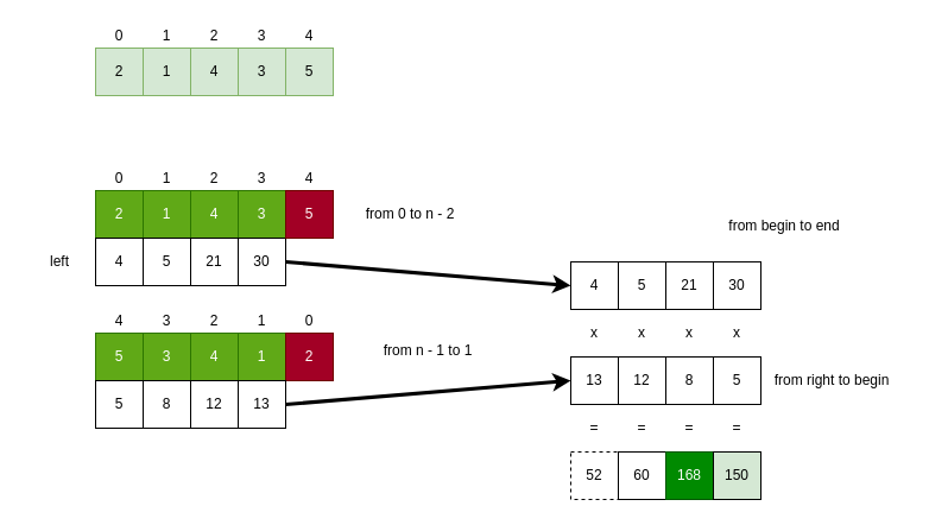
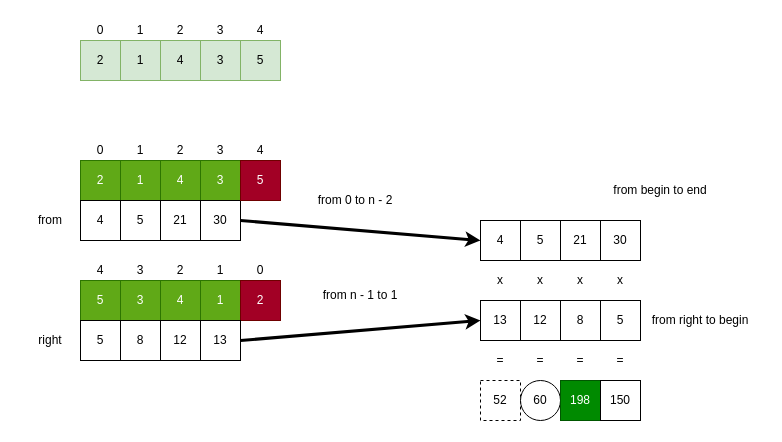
  <mxCell id="0" />
  <mxCell id="1" parent="0" />
  <mxCell id="2" value="2" style="rounded=0;whiteSpace=wrap;html=1;fillColor=#d5e8d4;strokeColor=#82b366;" vertex="1" parent="1"><mxGeometry x="80" y="40" width="40" height="40" as="geometry" /></mxCell>
  <mxCell id="3" value="1" style="rounded=0;whiteSpace=wrap;html=1;fillColor=#d5e8d4;strokeColor=#82b366;" vertex="1" parent="1"><mxGeometry x="120" y="40" width="40" height="40" as="geometry" /></mxCell>
  <mxCell id="4" value="4" style="rounded=0;whiteSpace=wrap;html=1;fillColor=#d5e8d4;strokeColor=#82b366;" vertex="1" parent="1"><mxGeometry x="160" y="40" width="40" height="40" as="geometry" /></mxCell>
  <mxCell id="5" value="3" style="rounded=0;whiteSpace=wrap;html=1;fillColor=#d5e8d4;strokeColor=#82b366;" vertex="1" parent="1"><mxGeometry x="200" y="40" width="40" height="40" as="geometry" /></mxCell>
  <mxCell id="6" value="5" style="rounded=0;whiteSpace=wrap;html=1;fillColor=#d5e8d4;strokeColor=#82b366;" vertex="1" parent="1"><mxGeometry x="240" y="40" width="40" height="40" as="geometry" /></mxCell>
  <mxCell id="7" value="2" style="rounded=0;whiteSpace=wrap;html=1;fillColor=#60a917;fontColor=#ffffff;strokeColor=#2D7600;" vertex="1" parent="1"><mxGeometry x="80" y="160" width="40" height="40" as="geometry" /></mxCell>
  <mxCell id="8" value="1" style="rounded=0;whiteSpace=wrap;html=1;fillColor=#60a917;fontColor=#ffffff;strokeColor=#2D7600;" vertex="1" parent="1"><mxGeometry x="120" y="160" width="40" height="40" as="geometry" /></mxCell>
  <mxCell id="9" value="4" style="rounded=0;whiteSpace=wrap;html=1;fillColor=#60a917;fontColor=#ffffff;strokeColor=#2D7600;" vertex="1" parent="1"><mxGeometry x="160" y="160" width="40" height="40" as="geometry" /></mxCell>
  <mxCell id="10" value="3" style="rounded=0;whiteSpace=wrap;html=1;fillColor=#60a917;fontColor=#ffffff;strokeColor=#2D7600;" vertex="1" parent="1"><mxGeometry x="200" y="160" width="40" height="40" as="geometry" /></mxCell>
- <mxCell id="11" value="left" style="text;html=1;strokeColor=none;fillColor=none;align=center;verticalAlign=middle;whiteSpace=wrap;rounded=0;" vertex="1" parent="1"><mxGeometry x="20" y="200" width="60" height="40" as="geometry" /></mxCell>
+ <mxCell id="11" value="from" style="text;html=1;strokeColor=none;fillColor=none;align=center;verticalAlign=middle;whiteSpace=wrap;rounded=0;" vertex="1" parent="1"><mxGeometry x="20" y="200" width="60" height="40" as="geometry" /></mxCell>
+ <mxCell id="12" value="right" style="text;html=1;strokeColor=none;fillColor=none;align=center;verticalAlign=middle;whiteSpace=wrap;rounded=0;" vertex="1" parent="1"><mxGeometry x="20" y="320" width="60" height="40" as="geometry" /></mxCell>
  <mxCell id="13" value="1" style="rounded=0;whiteSpace=wrap;html=1;fillColor=#60a917;fontColor=#ffffff;strokeColor=#2D7600;" vertex="1" parent="1"><mxGeometry x="200" y="280" width="40" height="40" as="geometry" /></mxCell>
  <mxCell id="14" value="4" style="rounded=0;whiteSpace=wrap;html=1;fillColor=#60a917;fontColor=#ffffff;strokeColor=#2D7600;" vertex="1" parent="1"><mxGeometry x="160" y="280" width="40" height="40" as="geometry" /></mxCell>
  <mxCell id="15" value="3" style="rounded=0;whiteSpace=wrap;html=1;fillColor=#60a917;fontColor=#ffffff;strokeColor=#2D7600;" vertex="1" parent="1"><mxGeometry x="120" y="280" width="40" height="40" as="geometry" /></mxCell>
  <mxCell id="16" value="5" style="rounded=0;whiteSpace=wrap;html=1;fillColor=#60a917;fontColor=#ffffff;strokeColor=#2D7600;" vertex="1" parent="1"><mxGeometry x="80" y="280" width="40" height="40" as="geometry" /></mxCell>
  <mxCell id="17" value="4" style="rounded=0;whiteSpace=wrap;html=1;" vertex="1" parent="1"><mxGeometry x="80" y="200" width="40" height="40" as="geometry" /></mxCell>
  <mxCell id="18" value="5" style="rounded=0;whiteSpace=wrap;html=1;" vertex="1" parent="1"><mxGeometry x="120" y="200" width="40" height="40" as="geometry" /></mxCell>
  <mxCell id="19" value="21" style="rounded=0;whiteSpace=wrap;html=1;" vertex="1" parent="1"><mxGeometry x="160" y="200" width="40" height="40" as="geometry" /></mxCell>
  <mxCell id="20" style="rounded=0;orthogonalLoop=1;jettySize=auto;html=1;exitX=1;exitY=0.5;exitDx=0;exitDy=0;entryX=0;entryY=0.5;entryDx=0;entryDy=0;strokeWidth=3;" edge="1" parent="1" source="21" target="50"><mxGeometry relative="1" as="geometry" /></mxCell>
  <mxCell id="21" value="30" style="rounded=0;whiteSpace=wrap;html=1;" vertex="1" parent="1"><mxGeometry x="200" y="200" width="40" height="40" as="geometry" /></mxCell>
  <mxCell id="22" value="5" style="rounded=0;whiteSpace=wrap;html=1;fillColor=#a20025;fontColor=#ffffff;strokeColor=#6F0000;" vertex="1" parent="1"><mxGeometry x="240" y="160" width="40" height="40" as="geometry" /></mxCell>
  <mxCell id="23" value="2" style="rounded=0;whiteSpace=wrap;html=1;fillColor=#a20025;fontColor=#ffffff;strokeColor=#6F0000;" vertex="1" parent="1"><mxGeometry x="240" y="280" width="40" height="40" as="geometry" /></mxCell>
  <mxCell id="24" value="5" style="rounded=0;whiteSpace=wrap;html=1;" vertex="1" parent="1"><mxGeometry x="80" y="320" width="40" height="40" as="geometry" /></mxCell>
  <mxCell id="25" value="8" style="rounded=0;whiteSpace=wrap;html=1;" vertex="1" parent="1"><mxGeometry x="120" y="320" width="40" height="40" as="geometry" /></mxCell>
  <mxCell id="26" value="12" style="rounded=0;whiteSpace=wrap;html=1;" vertex="1" parent="1"><mxGeometry x="160" y="320" width="40" height="40" as="geometry" /></mxCell>
  <mxCell id="27" style="edgeStyle=none;rounded=0;orthogonalLoop=1;jettySize=auto;html=1;exitX=1;exitY=0.5;exitDx=0;exitDy=0;entryX=0;entryY=0.5;entryDx=0;entryDy=0;strokeWidth=3;" edge="1" parent="1" source="28" target="49"><mxGeometry relative="1" as="geometry" /></mxCell>
  <mxCell id="28" value="13" style="rounded=0;whiteSpace=wrap;html=1;" vertex="1" parent="1"><mxGeometry x="200" y="320" width="40" height="40" as="geometry" /></mxCell>
  <mxCell id="29" value="from n - 1 to 1" style="text;html=1;strokeColor=none;fillColor=none;align=center;verticalAlign=middle;whiteSpace=wrap;rounded=0;" vertex="1" parent="1"><mxGeometry x="305" y="275" width="110" height="40" as="geometry" /></mxCell>
- <mxCell id="30" value="from 0 to n - 2" style="text;html=1;strokeColor=none;fillColor=none;align=center;verticalAlign=middle;whiteSpace=wrap;rounded=0;" vertex="1" parent="1"><mxGeometry x="290" y="160" width="110" height="40" as="geometry" /></mxCell>
+ <mxCell id="30" value="from 0 to n - 2" style="text;html=1;strokeColor=none;fillColor=none;align=center;verticalAlign=middle;whiteSpace=wrap;rounded=0;" vertex="1" parent="1"><mxGeometry x="300" y="180" width="110" height="40" as="geometry" /></mxCell>
  <mxCell id="31" value="0" style="text;html=1;strokeColor=none;fillColor=none;align=center;verticalAlign=middle;whiteSpace=wrap;rounded=0;" vertex="1" parent="1"><mxGeometry x="80" y="140" width="40" height="20" as="geometry" /></mxCell>
  <mxCell id="32" value="1" style="text;html=1;strokeColor=none;fillColor=none;align=center;verticalAlign=middle;whiteSpace=wrap;rounded=0;" vertex="1" parent="1"><mxGeometry x="120" y="140" width="40" height="20" as="geometry" /></mxCell>
  <mxCell id="33" value="2" style="text;html=1;strokeColor=none;fillColor=none;align=center;verticalAlign=middle;whiteSpace=wrap;rounded=0;" vertex="1" parent="1"><mxGeometry x="160" y="140" width="40" height="20" as="geometry" /></mxCell>
  <mxCell id="34" value="3" style="text;html=1;strokeColor=none;fillColor=none;align=center;verticalAlign=middle;whiteSpace=wrap;rounded=0;" vertex="1" parent="1"><mxGeometry x="200" y="140" width="40" height="20" as="geometry" /></mxCell>
  <mxCell id="35" value="4" style="text;html=1;strokeColor=none;fillColor=none;align=center;verticalAlign=middle;whiteSpace=wrap;rounded=0;" vertex="1" parent="1"><mxGeometry x="240" y="140" width="40" height="20" as="geometry" /></mxCell>
  <mxCell id="36" value="4" style="text;html=1;strokeColor=none;fillColor=none;align=center;verticalAlign=middle;whiteSpace=wrap;rounded=0;" vertex="1" parent="1"><mxGeometry x="80" y="260" width="40" height="20" as="geometry" /></mxCell>
  <mxCell id="37" value="3" style="text;html=1;strokeColor=none;fillColor=none;align=center;verticalAlign=middle;whiteSpace=wrap;rounded=0;" vertex="1" parent="1"><mxGeometry x="120" y="260" width="40" height="20" as="geometry" /></mxCell>
  <mxCell id="38" value="2" style="text;html=1;strokeColor=none;fillColor=none;align=center;verticalAlign=middle;whiteSpace=wrap;rounded=0;" vertex="1" parent="1"><mxGeometry x="160" y="260" width="40" height="20" as="geometry" /></mxCell>
  <mxCell id="39" value="1" style="text;html=1;strokeColor=none;fillColor=none;align=center;verticalAlign=middle;whiteSpace=wrap;rounded=0;" vertex="1" parent="1"><mxGeometry x="200" y="260" width="40" height="20" as="geometry" /></mxCell>
  <mxCell id="40" value="0" style="text;html=1;strokeColor=none;fillColor=none;align=center;verticalAlign=middle;whiteSpace=wrap;rounded=0;" vertex="1" parent="1"><mxGeometry x="240" y="260" width="40" height="20" as="geometry" /></mxCell>
  <mxCell id="41" value="0" style="text;html=1;strokeColor=none;fillColor=none;align=center;verticalAlign=middle;whiteSpace=wrap;rounded=0;" vertex="1" parent="1"><mxGeometry x="80" y="20" width="40" height="20" as="geometry" /></mxCell>
  <mxCell id="42" value="1" style="text;html=1;strokeColor=none;fillColor=none;align=center;verticalAlign=middle;whiteSpace=wrap;rounded=0;" vertex="1" parent="1"><mxGeometry x="120" y="20" width="40" height="20" as="geometry" /></mxCell>
  <mxCell id="43" value="2" style="text;html=1;strokeColor=none;fillColor=none;align=center;verticalAlign=middle;whiteSpace=wrap;rounded=0;" vertex="1" parent="1"><mxGeometry x="160" y="20" width="40" height="20" as="geometry" /></mxCell>
  <mxCell id="44" value="3" style="text;html=1;strokeColor=none;fillColor=none;align=center;verticalAlign=middle;whiteSpace=wrap;rounded=0;" vertex="1" parent="1"><mxGeometry x="200" y="20" width="40" height="20" as="geometry" /></mxCell>
  <mxCell id="45" value="4" style="text;html=1;strokeColor=none;fillColor=none;align=center;verticalAlign=middle;whiteSpace=wrap;rounded=0;" vertex="1" parent="1"><mxGeometry x="240" y="20" width="40" height="20" as="geometry" /></mxCell>
  <mxCell id="46" value="5" style="rounded=0;whiteSpace=wrap;html=1;" vertex="1" parent="1"><mxGeometry x="600" y="300" width="40" height="40" as="geometry" /></mxCell>
  <mxCell id="47" value="8" style="rounded=0;whiteSpace=wrap;html=1;" vertex="1" parent="1"><mxGeometry x="560" y="300" width="40" height="40" as="geometry" /></mxCell>
  <mxCell id="48" value="12" style="rounded=0;whiteSpace=wrap;html=1;" vertex="1" parent="1"><mxGeometry x="520" y="300" width="40" height="40" as="geometry" /></mxCell>
  <mxCell id="49" value="13" style="rounded=0;whiteSpace=wrap;html=1;" vertex="1" parent="1"><mxGeometry x="480" y="300" width="40" height="40" as="geometry" /></mxCell>
  <mxCell id="50" value="4" style="rounded=0;whiteSpace=wrap;html=1;" vertex="1" parent="1"><mxGeometry x="480" y="220" width="40" height="40" as="geometry" /></mxCell>
  <mxCell id="51" value="5" style="rounded=0;whiteSpace=wrap;html=1;" vertex="1" parent="1"><mxGeometry x="520" y="220" width="40" height="40" as="geometry" /></mxCell>
  <mxCell id="52" value="21" style="rounded=0;whiteSpace=wrap;html=1;" vertex="1" parent="1"><mxGeometry x="560" y="220" width="40" height="40" as="geometry" /></mxCell>
  <mxCell id="53" value="30" style="rounded=0;whiteSpace=wrap;html=1;" vertex="1" parent="1"><mxGeometry x="600" y="220" width="40" height="40" as="geometry" /></mxCell>
  <mxCell id="54" value="x" style="text;html=1;strokeColor=none;fillColor=none;align=center;verticalAlign=middle;whiteSpace=wrap;rounded=0;" vertex="1" parent="1"><mxGeometry x="480" y="260" width="40" height="40" as="geometry" /></mxCell>
  <mxCell id="55" value="x" style="text;html=1;strokeColor=none;fillColor=none;align=center;verticalAlign=middle;whiteSpace=wrap;rounded=0;" vertex="1" parent="1"><mxGeometry x="520" y="260" width="40" height="40" as="geometry" /></mxCell>
  <mxCell id="56" value="x" style="text;html=1;strokeColor=none;fillColor=none;align=center;verticalAlign=middle;whiteSpace=wrap;rounded=0;" vertex="1" parent="1"><mxGeometry x="560" y="260" width="40" height="40" as="geometry" /></mxCell>
  <mxCell id="57" value="x" style="text;html=1;strokeColor=none;fillColor=none;align=center;verticalAlign=middle;whiteSpace=wrap;rounded=0;" vertex="1" parent="1"><mxGeometry x="600" y="260" width="40" height="40" as="geometry" /></mxCell>
  <mxCell id="58" value="52" style="rounded=0;whiteSpace=wrap;html=1;dashed=1;" vertex="1" parent="1"><mxGeometry x="480" y="380" width="40" height="40" as="geometry" /></mxCell>
- <mxCell id="59" value="60" style="rounded=0;whiteSpace=wrap;html=1;" vertex="1" parent="1"><mxGeometry x="520" y="380" width="40" height="40" as="geometry" /></mxCell>
- <mxCell id="60" value="168" style="rounded=0;whiteSpace=wrap;html=1;fillColor=#008a00;fontColor=#ffffff;strokeColor=#005700;" vertex="1" parent="1"><mxGeometry x="560" y="380" width="40" height="40" as="geometry" /></mxCell>
- <mxCell id="61" value="150" style="rounded=0;whiteSpace=wrap;html=1;fillColor=#d5e8d4;" vertex="1" parent="1"><mxGeometry x="600" y="380" width="40" height="40" as="geometry" /></mxCell>
+ <mxCell id="59" value="60" style="ellipse;whiteSpace=wrap;html=1;" vertex="1" parent="1"><mxGeometry x="520" y="380" width="40" height="40" as="geometry" /></mxCell>
+ <mxCell id="60" value="198" style="rounded=0;whiteSpace=wrap;html=1;fillColor=#008a00;fontColor=#ffffff;strokeColor=#005700;" vertex="1" parent="1"><mxGeometry x="560" y="380" width="40" height="40" as="geometry" /></mxCell>
+ <mxCell id="61" value="150" style="rounded=0;whiteSpace=wrap;html=1;" vertex="1" parent="1"><mxGeometry x="600" y="380" width="40" height="40" as="geometry" /></mxCell>
  <mxCell id="62" value="from right to begin" style="text;html=1;strokeColor=none;fillColor=none;align=center;verticalAlign=middle;whiteSpace=wrap;rounded=0;" vertex="1" parent="1"><mxGeometry x="640" y="300" width="120" height="40" as="geometry" /></mxCell>
  <mxCell id="63" value="from begin to end" style="text;html=1;strokeColor=none;fillColor=none;align=center;verticalAlign=middle;whiteSpace=wrap;rounded=0;" vertex="1" parent="1"><mxGeometry x="600" y="170" width="120" height="40" as="geometry" /></mxCell>
  <mxCell id="64" value="=" style="text;html=1;strokeColor=none;fillColor=none;align=center;verticalAlign=middle;whiteSpace=wrap;rounded=0;" vertex="1" parent="1"><mxGeometry x="480" y="340" width="40" height="40" as="geometry" /></mxCell>
  <mxCell id="65" value="=" style="text;html=1;strokeColor=none;fillColor=none;align=center;verticalAlign=middle;whiteSpace=wrap;rounded=0;" vertex="1" parent="1"><mxGeometry x="520" y="340" width="40" height="40" as="geometry" /></mxCell>
  <mxCell id="66" value="=" style="text;html=1;strokeColor=none;fillColor=none;align=center;verticalAlign=middle;whiteSpace=wrap;rounded=0;" vertex="1" parent="1"><mxGeometry x="560" y="340" width="40" height="40" as="geometry" /></mxCell>
  <mxCell id="67" value="=" style="text;html=1;strokeColor=none;fillColor=none;align=center;verticalAlign=middle;whiteSpace=wrap;rounded=0;" vertex="1" parent="1"><mxGeometry x="600" y="340" width="40" height="40" as="geometry" /></mxCell>
